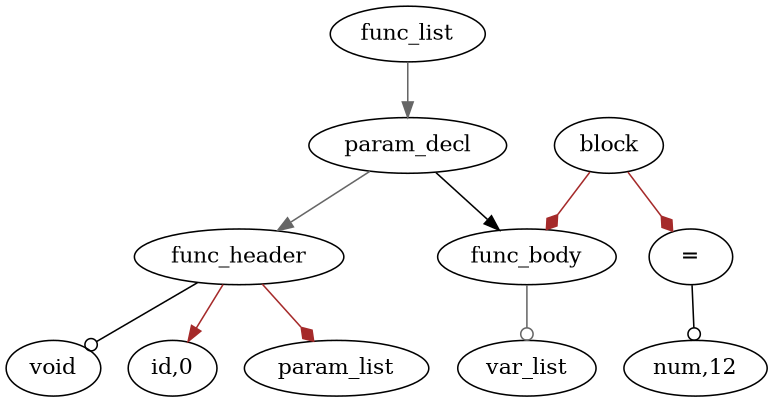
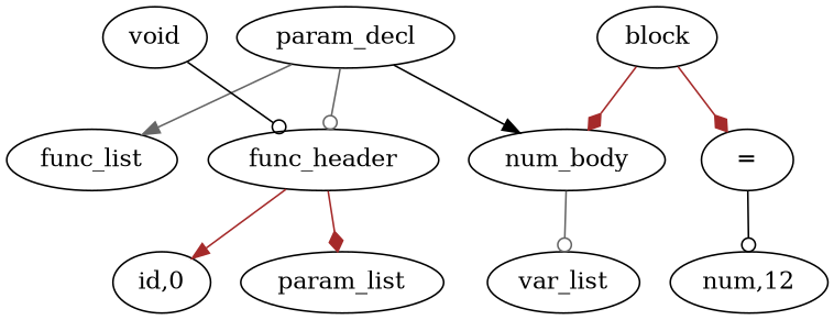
  digraph {
    ordering=out
    edge [arrowhead=normal color=brown]
    n1 [label=func_list]
    n2 [label=param_decl]
    n3 [label=func_header]
-   n4 [label=func_body]
+   n4 [label=num_body]
    n5 [label=void]
    n6 [label="id,0"]
    n7 [label=param_list]
    n8 [label=var_list]
    n9 [label=block]
    n10 [label="="]
    n11 [label="num,12"]
-   n1 -> n2 [color=gray40]
-   n2 -> n3 [color=gray40]
+   n2 -> n1 [color=gray40]
+   n2 -> n3 [arrowhead=odot color=gray40]
    n2 -> n4 [color=black]
-   n3 -> n5 [arrowhead=odot color=black]
+   n5 -> n3 [arrowhead=odot color=black]
    n3 -> n6
    n3 -> n7 [arrowhead=diamond]
    n4 -> n8 [arrowhead=odot color=gray40]
    n9 -> n4 [arrowhead=diamond]
    n9 -> n10 [arrowhead=diamond]
    n10 -> n11 [arrowhead=odot color=black]
  }
